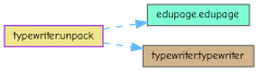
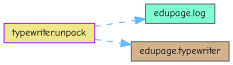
  digraph {
    fontname="Comic Neue"
    rankdir=LR
    node [color=gray40 fontname="Comic Neue" fontsize=10 shape=box style=filled]
    edge [color=steelblue1 fontname="Comic Neue" fontsize=10 labelfontname=Helvetica labelfontsize=10 style=dashed]
    n1 [color=purple fillcolor=khaki fontcolor=black height=0.2 label="typewriter.unpack" width=0.4]
-   n2 [fillcolor=aquamarine height=0.2 label="edupage.edupage" width=0.4]
-   n3 [fillcolor=tan height=0.2 label="typewriter.typewriter" width=0.4]
+   n2 [fillcolor=aquamarine height=0.2 label="edupage.log" width=0.4]
+   n3 [fillcolor=tan height=0.2 label="edupage.typewriter" width=0.4]
    n1 -> n2
    n1 -> n3
  }
